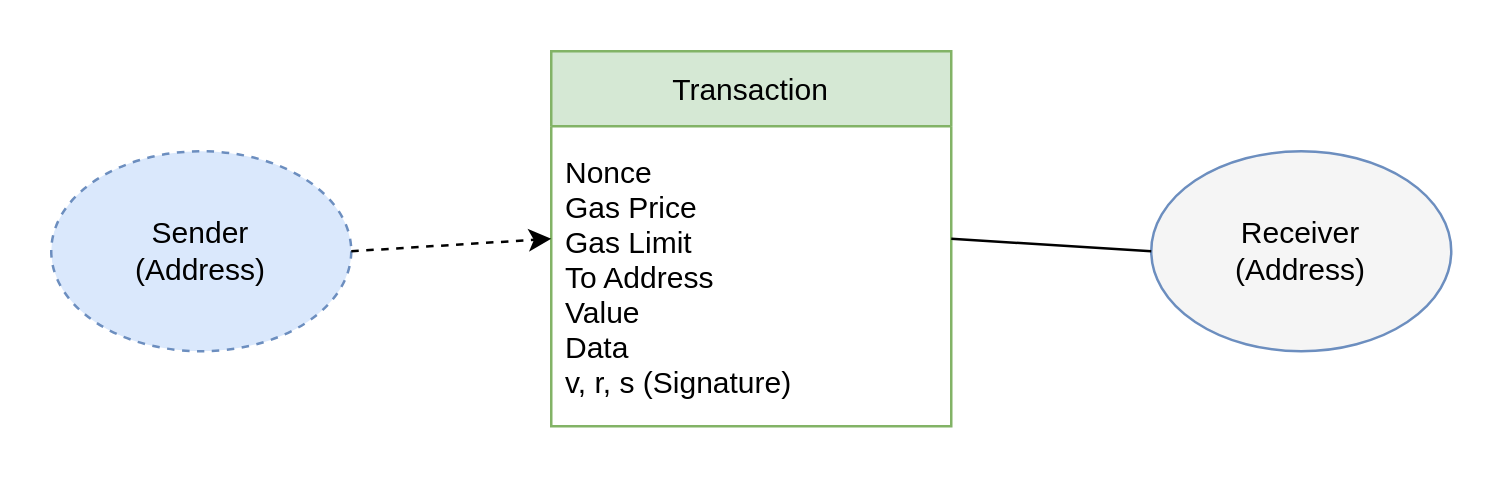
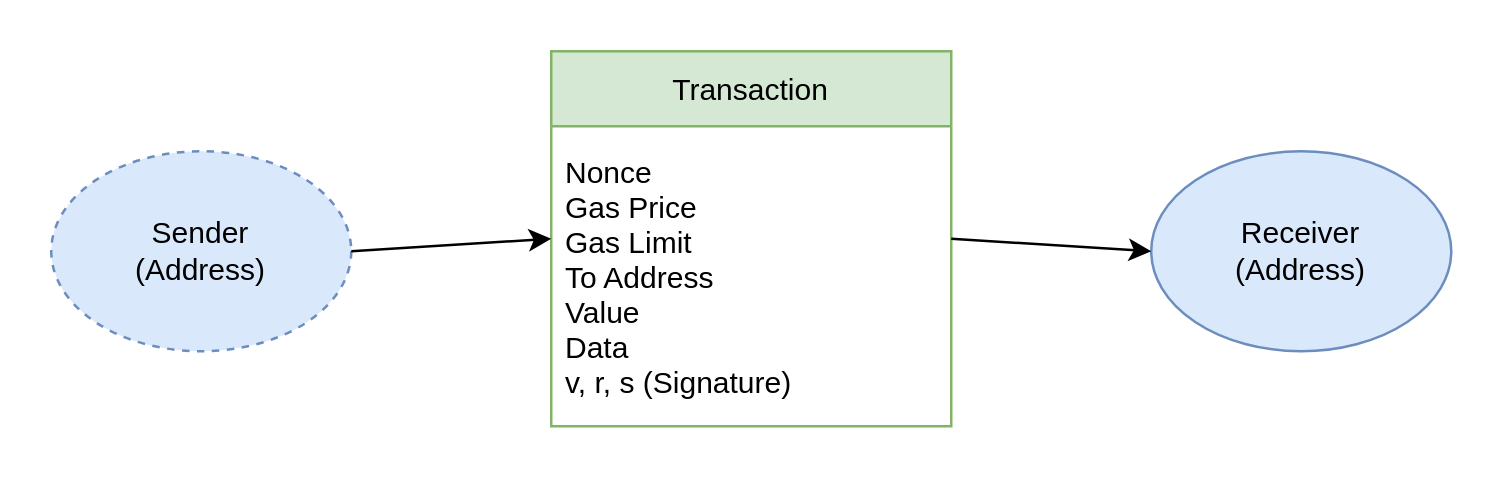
  <mxCell id="0" />
  <mxCell id="1" parent="0" />
  <mxCell id="2" value="Sender&#10;(Address)" style="ellipse;whiteSpace=wrap;html=1;fillColor=#dae8fc;strokeColor=#6c8ebf;dashed=1;" vertex="1" parent="1"><mxGeometry x="20" y="60" width="120" height="80" as="geometry" /></mxCell>
  <mxCell id="3" value="Transaction" style="swimlane;fontStyle=0;childLayout=stackLayout;horizontal=1;startSize=30;horizontalStack=0;resizeParent=1;resizeParentMax=0;resizeLast=0;collapsible=1;marginBottom=0;fillColor=#d5e8d4;strokeColor=#82b366;" vertex="1" parent="1"><mxGeometry x="220" y="20" width="160" height="150" as="geometry" /></mxCell>
  <mxCell id="4" value="Nonce&#10;Gas Price&#10;Gas Limit&#10;To Address&#10;Value&#10;Data&#10;v, r, s (Signature)" style="text;strokeColor=none;fillColor=none;align=left;verticalAlign=middle;spacingLeft=4;spacingRight=4;overflow=hidden;points=[[0,0.5],[1,0.5]];portConstraint=eastwest;rotatable=0;" vertex="1" parent="3"><mxGeometry y="30" width="160" height="120" as="geometry" /></mxCell>
- <mxCell id="5" value="Receiver&#10;(Address)" style="ellipse;whiteSpace=wrap;html=1;fillColor=#f5f5f5;strokeColor=#6c8ebf;" vertex="1" parent="1"><mxGeometry x="460" y="60" width="120" height="80" as="geometry" /></mxCell>
- <mxCell id="6" value="" style="endArrow=classic;html=1;exitX=1;exitY=0.5;exitDx=0;exitDy=0;entryX=0;entryY=0.5;entryDx=0;entryDy=0;dashed=1;" edge="1" parent="1" source="2" target="3"><mxGeometry width="50" height="50" relative="1" as="geometry" /></mxCell>
- <mxCell id="7" value="" style="endArrow=none;html=1;exitX=1;exitY=0.5;exitDx=0;exitDy=0;entryX=0;entryY=0.5;entryDx=0;entryDy=0;" edge="1" parent="1" source="3" target="5"><mxGeometry width="50" height="50" relative="1" as="geometry" /></mxCell>
+ <mxCell id="5" value="Receiver&#10;(Address)" style="ellipse;whiteSpace=wrap;html=1;fillColor=#dae8fc;strokeColor=#6c8ebf;" vertex="1" parent="1"><mxGeometry x="460" y="60" width="120" height="80" as="geometry" /></mxCell>
+ <mxCell id="6" value="" style="endArrow=classic;html=1;exitX=1;exitY=0.5;exitDx=0;exitDy=0;entryX=0;entryY=0.5;entryDx=0;entryDy=0;" edge="1" parent="1" source="2" target="3"><mxGeometry width="50" height="50" relative="1" as="geometry" /></mxCell>
+ <mxCell id="7" value="" style="endArrow=classic;html=1;exitX=1;exitY=0.5;exitDx=0;exitDy=0;entryX=0;entryY=0.5;entryDx=0;entryDy=0;" edge="1" parent="1" source="3" target="5"><mxGeometry width="50" height="50" relative="1" as="geometry" /></mxCell>
